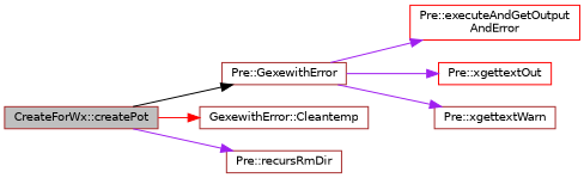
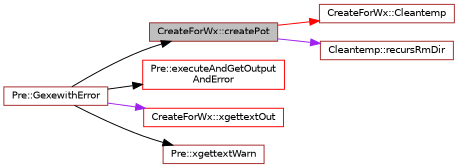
  digraph {
    rankdir=LR
    node [color=brown fillcolor=white fontname=Helvetica fontsize=10 shape=record style=filled]
    edge [color=purple fontname=Helvetica fontsize=10 labelfontname=Helvetica labelfontsize=10 style=solid]
    n1 [fillcolor=grey75 fontcolor=black height=0.2 label="CreateForWx::createPot" width=0.4]
    n2 [height=0.2 label="Pre::GexewithError" width=0.4]
-   n3 [height=0.2 label="GexewithError::Cleantemp" width=0.4]
-   n4 [height=0.2 label="Pre::recursRmDir" width=0.4]
+   n3 [height=0.2 label="CreateForWx::Cleantemp" width=0.4]
+   n4 [height=0.2 label="Cleantemp::recursRmDir" width=0.4]
    n5 [color=red height=0.2 label="Pre::executeAndGetOutput\lAndError" width=0.4]
-   n6 [color=red height=0.2 label="Pre::xgettextOut" width=0.4]
+   n6 [color=red height=0.2 label="CreateForWx::xgettextOut" width=0.4]
    n7 [height=0.2 label="Pre::xgettextWarn" width=0.4]
-   n1 -> n2 [color=black]
+   n2 -> n1 [color=black]
    n1 -> n3 [color=red]
    n1 -> n4
-   n2 -> n5
+   n2 -> n5 [color=black]
    n2 -> n6
-   n2 -> n7
+   n2 -> n7 [color=black]
  }
